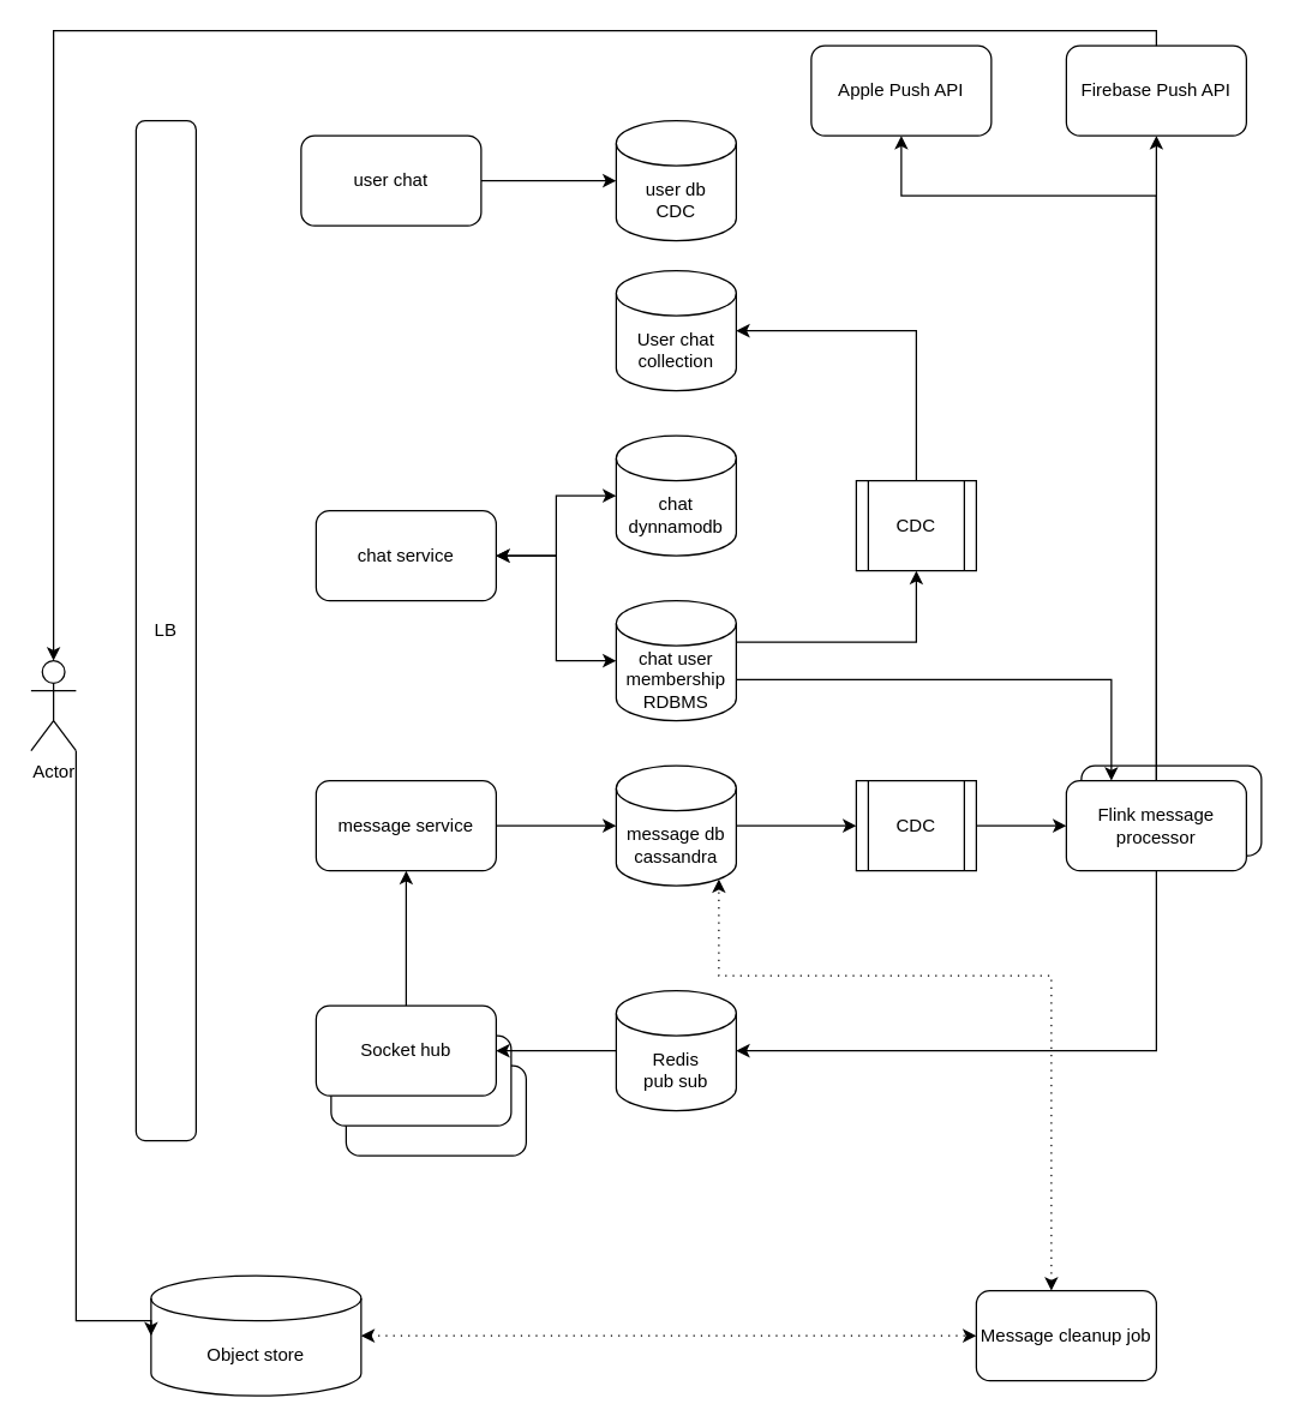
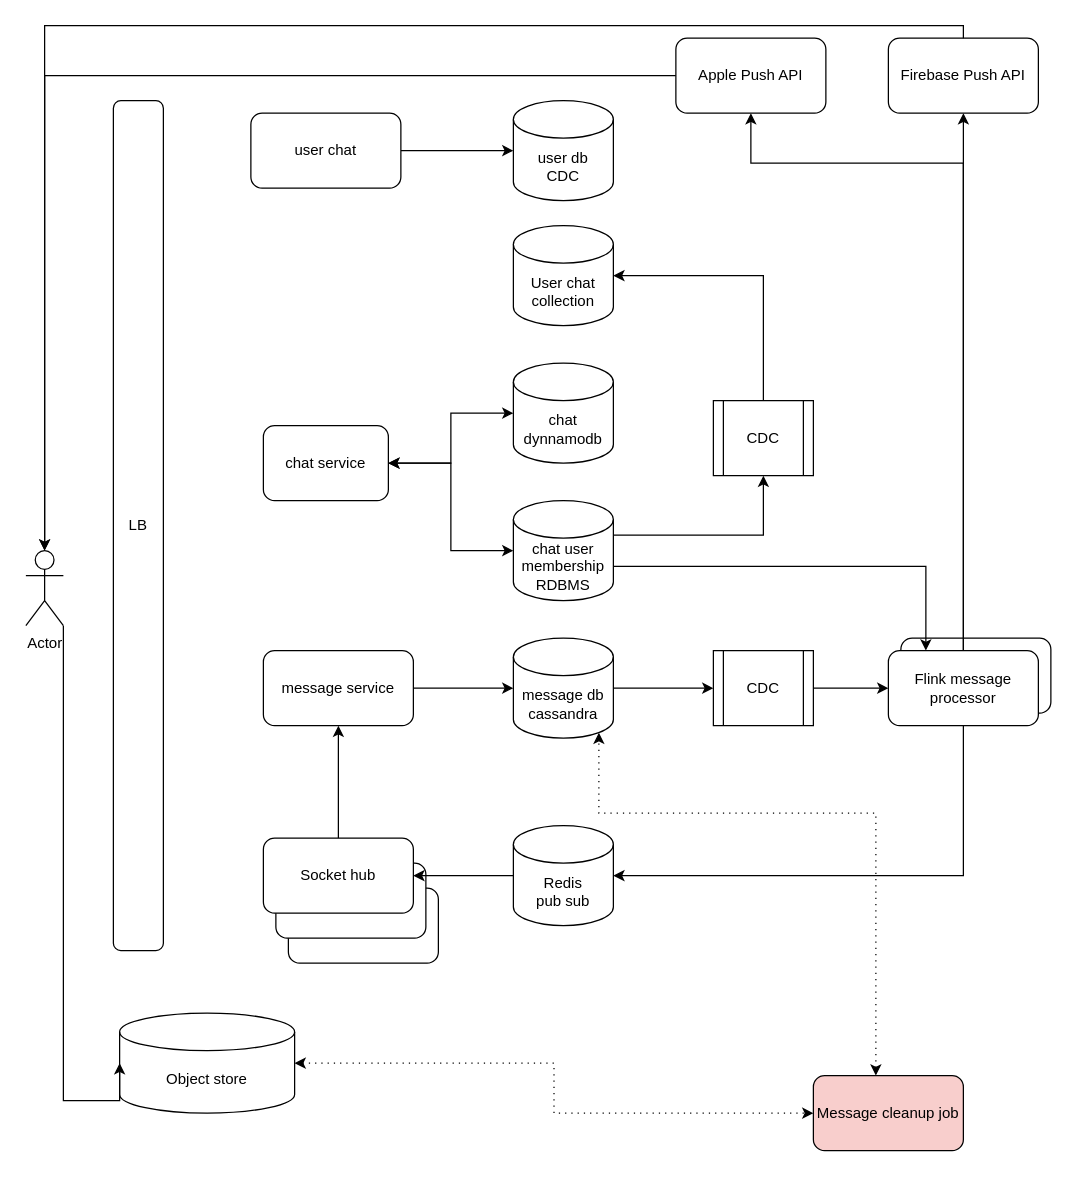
  <mxCell id="0" />
  <mxCell id="1" parent="0" />
  <mxCell id="2" value="" style="rounded=1;whiteSpace=wrap;html=1;" vertex="1" parent="1"><mxGeometry x="720" y="510" width="120" height="60" as="geometry" /></mxCell>
  <mxCell id="3" value="" style="rounded=1;whiteSpace=wrap;html=1;" vertex="1" parent="1"><mxGeometry x="230" y="710" width="120" height="60" as="geometry" /></mxCell>
  <mxCell id="4" value="" style="rounded=1;whiteSpace=wrap;html=1;" vertex="1" parent="1"><mxGeometry x="220" y="690" width="120" height="60" as="geometry" /></mxCell>
  <mxCell id="5" value="Actor" style="shape=umlActor;verticalLabelPosition=bottom;verticalAlign=top;html=1;outlineConnect=0;" vertex="1" parent="1"><mxGeometry x="20" y="440" width="30" height="60" as="geometry" /></mxCell>
  <mxCell id="6" value="LB" style="rounded=1;whiteSpace=wrap;html=1;" vertex="1" parent="1"><mxGeometry x="90" y="80" width="40" height="680" as="geometry" /></mxCell>
  <mxCell id="7" value="" style="edgeStyle=orthogonalEdgeStyle;rounded=0;orthogonalLoop=1;jettySize=auto;html=1;" edge="1" parent="1" source="8" target="9"><mxGeometry relative="1" as="geometry" /></mxCell>
  <mxCell id="8" value="user chat" style="rounded=1;whiteSpace=wrap;html=1;" vertex="1" parent="1"><mxGeometry x="200" y="90" width="120" height="60" as="geometry" /></mxCell>
  <mxCell id="9" value="&lt;div&gt;user db&lt;/div&gt;&lt;div&gt;CDC&lt;/div&gt;" style="shape=cylinder3;whiteSpace=wrap;html=1;boundedLbl=1;backgroundOutline=1;size=15;" vertex="1" parent="1"><mxGeometry x="410" y="80" width="80" height="80" as="geometry" /></mxCell>
  <mxCell id="10" value="" style="edgeStyle=orthogonalEdgeStyle;rounded=0;orthogonalLoop=1;jettySize=auto;html=1;entryX=0;entryY=0.5;entryDx=0;entryDy=0;entryPerimeter=0;startArrow=classic;startFill=1;" edge="1" parent="1" source="12" target="13"><mxGeometry relative="1" as="geometry" /></mxCell>
  <mxCell id="11" style="edgeStyle=orthogonalEdgeStyle;rounded=0;orthogonalLoop=1;jettySize=auto;html=1;startArrow=classic;startFill=1;" edge="1" parent="1" source="12" target="16"><mxGeometry relative="1" as="geometry" /></mxCell>
- <mxCell id="12" value="chat service" style="rounded=1;whiteSpace=wrap;html=1;" vertex="1" parent="1"><mxGeometry x="210" y="340" width="120" height="60" as="geometry" /></mxCell>
+ <mxCell id="12" value="chat service" style="rounded=1;whiteSpace=wrap;html=1;" vertex="1" parent="1"><mxGeometry x="210" y="340" width="100" height="60" as="geometry" /></mxCell>
  <mxCell id="13" value="chat dynnamodb" style="shape=cylinder3;whiteSpace=wrap;html=1;boundedLbl=1;backgroundOutline=1;size=15;" vertex="1" parent="1"><mxGeometry x="410" y="290" width="80" height="80" as="geometry" /></mxCell>
  <mxCell id="14" style="edgeStyle=orthogonalEdgeStyle;rounded=0;orthogonalLoop=1;jettySize=auto;html=1;exitX=1;exitY=0;exitDx=0;exitDy=52.5;exitPerimeter=0;entryX=0.25;entryY=0;entryDx=0;entryDy=0;" edge="1" parent="1" source="16" target="26"><mxGeometry relative="1" as="geometry" /></mxCell>
  <mxCell id="15" style="edgeStyle=orthogonalEdgeStyle;rounded=0;orthogonalLoop=1;jettySize=auto;html=1;entryX=0.5;entryY=1;entryDx=0;entryDy=0;exitX=1;exitY=0;exitDx=0;exitDy=27.5;exitPerimeter=0;" edge="1" parent="1" source="16" target="33"><mxGeometry relative="1" as="geometry"><mxPoint x="550" y="380" as="targetPoint" /><Array as="points"><mxPoint x="610" y="428" /></Array></mxGeometry></mxCell>
  <mxCell id="16" value="chat user membership&lt;br&gt;RDBMS" style="shape=cylinder3;whiteSpace=wrap;html=1;boundedLbl=1;backgroundOutline=1;size=15;" vertex="1" parent="1"><mxGeometry x="410" y="400" width="80" height="80" as="geometry" /></mxCell>
  <mxCell id="17" value="" style="edgeStyle=orthogonalEdgeStyle;rounded=0;orthogonalLoop=1;jettySize=auto;html=1;" edge="1" parent="1" source="18" target="20"><mxGeometry relative="1" as="geometry" /></mxCell>
  <mxCell id="18" value="message service" style="rounded=1;whiteSpace=wrap;html=1;" vertex="1" parent="1"><mxGeometry x="210" y="520" width="120" height="60" as="geometry" /></mxCell>
  <mxCell id="19" value="" style="edgeStyle=orthogonalEdgeStyle;rounded=0;orthogonalLoop=1;jettySize=auto;html=1;entryX=0;entryY=0.5;entryDx=0;entryDy=0;" edge="1" parent="1" source="20" target="34"><mxGeometry relative="1" as="geometry"><mxPoint x="540" y="550" as="targetPoint" /></mxGeometry></mxCell>
  <mxCell id="20" value="&lt;div&gt;message db&lt;/div&gt;&lt;div&gt;cassandra&lt;/div&gt;" style="shape=cylinder3;whiteSpace=wrap;html=1;boundedLbl=1;backgroundOutline=1;size=15;" vertex="1" parent="1"><mxGeometry x="410" y="510" width="80" height="80" as="geometry" /></mxCell>
  <mxCell id="21" style="edgeStyle=orthogonalEdgeStyle;rounded=0;orthogonalLoop=1;jettySize=auto;html=1;exitX=0.5;exitY=0;exitDx=0;exitDy=0;entryX=0.5;entryY=1;entryDx=0;entryDy=0;" edge="1" parent="1" source="22" target="18"><mxGeometry relative="1" as="geometry" /></mxCell>
  <mxCell id="22" value="Socket hub" style="rounded=1;whiteSpace=wrap;html=1;" vertex="1" parent="1"><mxGeometry x="210" y="670" width="120" height="60" as="geometry" /></mxCell>
  <mxCell id="23" style="edgeStyle=orthogonalEdgeStyle;rounded=0;orthogonalLoop=1;jettySize=auto;html=1;entryX=1;entryY=0.5;entryDx=0;entryDy=0;entryPerimeter=0;" edge="1" parent="1" source="26" target="37"><mxGeometry relative="1" as="geometry"><mxPoint x="530" y="670" as="targetPoint" /><Array as="points"><mxPoint x="770" y="700" /></Array></mxGeometry></mxCell>
  <mxCell id="24" style="edgeStyle=orthogonalEdgeStyle;rounded=0;orthogonalLoop=1;jettySize=auto;html=1;entryX=0.5;entryY=1;entryDx=0;entryDy=0;" edge="1" parent="1" source="26" target="28"><mxGeometry relative="1" as="geometry" /></mxCell>
  <mxCell id="25" style="edgeStyle=orthogonalEdgeStyle;rounded=0;orthogonalLoop=1;jettySize=auto;html=1;entryX=0.5;entryY=1;entryDx=0;entryDy=0;" edge="1" parent="1" source="26" target="30"><mxGeometry relative="1" as="geometry"><Array as="points"><mxPoint x="770" y="130" /><mxPoint x="600" y="130" /></Array></mxGeometry></mxCell>
  <mxCell id="26" value="Flink message processor" style="rounded=1;whiteSpace=wrap;html=1;" vertex="1" parent="1"><mxGeometry x="710" y="520" width="120" height="60" as="geometry" /></mxCell>
  <mxCell id="27" value="" style="edgeStyle=orthogonalEdgeStyle;rounded=0;orthogonalLoop=1;jettySize=auto;html=1;exitX=1;exitY=0.5;exitDx=0;exitDy=0;" edge="1" parent="1" source="34" target="26"><mxGeometry relative="1" as="geometry"><mxPoint x="660" y="550" as="sourcePoint" /></mxGeometry></mxCell>
  <mxCell id="28" value="Firebase Push API" style="rounded=1;whiteSpace=wrap;html=1;" vertex="1" parent="1"><mxGeometry x="710" y="30" width="120" height="60" as="geometry" /></mxCell>
+ <mxCell id="29" style="edgeStyle=orthogonalEdgeStyle;rounded=0;orthogonalLoop=1;jettySize=auto;html=1;" edge="1" parent="1" source="30" target="5"><mxGeometry relative="1" as="geometry" /></mxCell>
  <mxCell id="30" value="Apple Push API" style="rounded=1;whiteSpace=wrap;html=1;" vertex="1" parent="1"><mxGeometry x="540" y="30" width="120" height="60" as="geometry" /></mxCell>
  <mxCell id="31" style="edgeStyle=orthogonalEdgeStyle;rounded=0;orthogonalLoop=1;jettySize=auto;html=1;entryX=0.5;entryY=0;entryDx=0;entryDy=0;entryPerimeter=0;" edge="1" parent="1" source="28" target="5"><mxGeometry relative="1" as="geometry"><Array as="points"><mxPoint x="770" y="20" /><mxPoint x="35" y="20" /></Array></mxGeometry></mxCell>
  <mxCell id="32" value="User chat collection" style="shape=cylinder3;whiteSpace=wrap;html=1;boundedLbl=1;backgroundOutline=1;size=15;" vertex="1" parent="1"><mxGeometry x="410" y="180" width="80" height="80" as="geometry" /></mxCell>
  <mxCell id="33" value="CDC" style="shape=process;whiteSpace=wrap;html=1;backgroundOutline=1;" vertex="1" parent="1"><mxGeometry x="570" y="320" width="80" height="60" as="geometry" /></mxCell>
  <mxCell id="34" value="CDC" style="shape=process;whiteSpace=wrap;html=1;backgroundOutline=1;" vertex="1" parent="1"><mxGeometry x="570" y="520" width="80" height="60" as="geometry" /></mxCell>
  <mxCell id="35" style="edgeStyle=orthogonalEdgeStyle;rounded=0;orthogonalLoop=1;jettySize=auto;html=1;entryX=1;entryY=0.5;entryDx=0;entryDy=0;entryPerimeter=0;exitX=0.5;exitY=0;exitDx=0;exitDy=0;" edge="1" parent="1" source="33" target="32"><mxGeometry relative="1" as="geometry"><Array as="points"><mxPoint x="610" y="220" /></Array></mxGeometry></mxCell>
  <mxCell id="36" style="edgeStyle=orthogonalEdgeStyle;rounded=0;orthogonalLoop=1;jettySize=auto;html=1;exitX=0;exitY=0.5;exitDx=0;exitDy=0;entryX=1;entryY=0.5;entryDx=0;entryDy=0;exitPerimeter=0;" edge="1" parent="1" source="37" target="22"><mxGeometry relative="1" as="geometry"><mxPoint x="450" y="700" as="sourcePoint" /></mxGeometry></mxCell>
  <mxCell id="37" value="&lt;div&gt;Redis&lt;/div&gt;&lt;div&gt;pub sub&lt;/div&gt;" style="shape=cylinder3;whiteSpace=wrap;html=1;boundedLbl=1;backgroundOutline=1;size=15;" vertex="1" parent="1"><mxGeometry x="410" y="660" width="80" height="80" as="geometry" /></mxCell>
- <mxCell id="38" value="Message cleanup job" style="rounded=1;whiteSpace=wrap;html=1;" vertex="1" parent="1"><mxGeometry x="650" y="860" width="120" height="60" as="geometry" /></mxCell>
+ <mxCell id="38" value="Message cleanup job" style="rounded=1;whiteSpace=wrap;html=1;fillColor=#f8cecc;" vertex="1" parent="1"><mxGeometry x="650" y="860" width="120" height="60" as="geometry" /></mxCell>
  <mxCell id="39" style="edgeStyle=orthogonalEdgeStyle;rounded=0;orthogonalLoop=1;jettySize=auto;html=1;entryX=0.855;entryY=1;entryDx=0;entryDy=-4.35;entryPerimeter=0;startArrow=classic;startFill=1;dashed=1;dashPattern=1 4;" edge="1" parent="1" source="38" target="20"><mxGeometry relative="1" as="geometry"><Array as="points"><mxPoint x="700" y="650" /><mxPoint x="478" y="650" /></Array></mxGeometry></mxCell>
  <mxCell id="40" style="edgeStyle=orthogonalEdgeStyle;rounded=0;orthogonalLoop=1;jettySize=auto;html=1;entryX=0;entryY=0.5;entryDx=0;entryDy=0;startArrow=classic;startFill=1;dashed=1;dashPattern=1 4;" edge="1" parent="1" source="41" target="38"><mxGeometry relative="1" as="geometry" /></mxCell>
- <mxCell id="41" value="Object store" style="shape=cylinder3;whiteSpace=wrap;html=1;boundedLbl=1;backgroundOutline=1;size=15;" vertex="1" parent="1"><mxGeometry x="100" y="850" width="140" height="80" as="geometry" /></mxCell>
+ <mxCell id="41" value="Object store" style="shape=cylinder3;whiteSpace=wrap;html=1;boundedLbl=1;backgroundOutline=1;size=15;" vertex="1" parent="1"><mxGeometry x="95" y="810" width="140" height="80" as="geometry" /></mxCell>
  <mxCell id="42" style="edgeStyle=orthogonalEdgeStyle;rounded=0;orthogonalLoop=1;jettySize=auto;html=1;entryX=0;entryY=0.5;entryDx=0;entryDy=0;entryPerimeter=0;" edge="1" parent="1" source="5" target="41"><mxGeometry relative="1" as="geometry"><Array as="points"><mxPoint x="50" y="880" /></Array></mxGeometry></mxCell>
